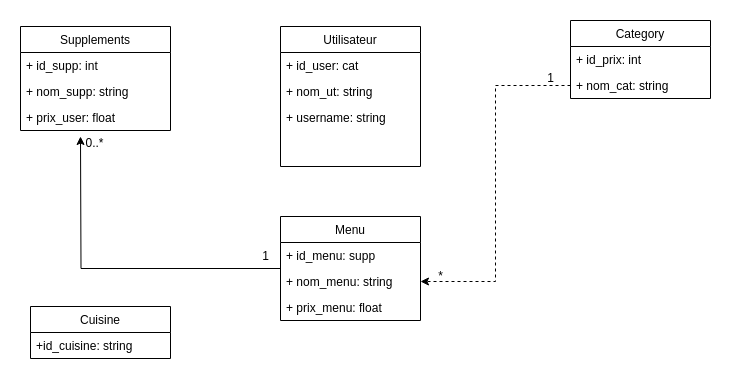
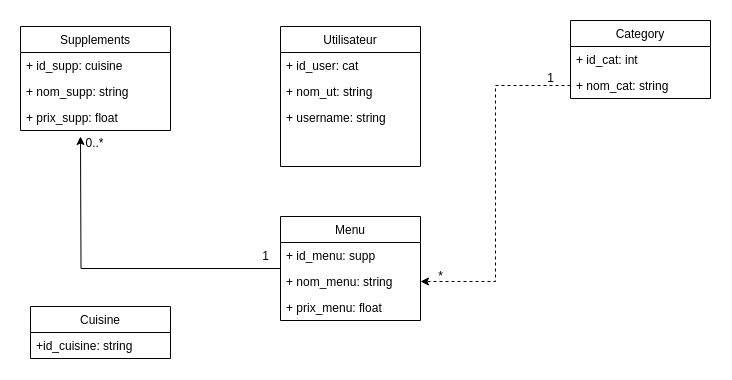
  <mxCell id="0" />
  <mxCell id="1" parent="0" />
  <mxCell id="2" value="Utilisateur" style="swimlane;fontStyle=0;childLayout=stackLayout;horizontal=1;startSize=26;fillColor=none;horizontalStack=0;resizeParent=1;resizeParentMax=0;resizeLast=0;collapsible=1;marginBottom=0;" parent="1" vertex="1"><mxGeometry x="280" y="26" width="140" height="140" as="geometry" /></mxCell>
  <mxCell id="3" value="+ id_user: cat" style="text;strokeColor=none;fillColor=none;align=left;verticalAlign=top;spacingLeft=4;spacingRight=4;overflow=hidden;rotatable=0;points=[[0,0.5],[1,0.5]];portConstraint=eastwest;" parent="2" vertex="1"><mxGeometry y="26" width="140" height="26" as="geometry" /></mxCell>
  <mxCell id="4" value="+ nom_ut: string " style="text;strokeColor=none;fillColor=none;align=left;verticalAlign=top;spacingLeft=4;spacingRight=4;overflow=hidden;rotatable=0;points=[[0,0.5],[1,0.5]];portConstraint=eastwest;" parent="2" vertex="1"><mxGeometry y="52" width="140" height="26" as="geometry" /></mxCell>
  <mxCell id="5" value="+ username: string" style="text;strokeColor=none;fillColor=none;align=left;verticalAlign=top;spacingLeft=4;spacingRight=4;overflow=hidden;rotatable=0;points=[[0,0.5],[1,0.5]];portConstraint=eastwest;" parent="2" vertex="1"><mxGeometry y="78" width="140" height="62" as="geometry" /></mxCell>
  <mxCell id="6" value="Category" style="swimlane;fontStyle=0;childLayout=stackLayout;horizontal=1;startSize=26;fillColor=none;horizontalStack=0;resizeParent=1;resizeParentMax=0;resizeLast=0;collapsible=1;marginBottom=0;" parent="1" vertex="1"><mxGeometry x="570" y="20" width="140" height="78" as="geometry" /></mxCell>
- <mxCell id="7" value="+ id_prix: int" style="text;strokeColor=none;fillColor=none;align=left;verticalAlign=top;spacingLeft=4;spacingRight=4;overflow=hidden;rotatable=0;points=[[0,0.5],[1,0.5]];portConstraint=eastwest;" parent="6" vertex="1"><mxGeometry y="26" width="140" height="26" as="geometry" /></mxCell>
+ <mxCell id="7" value="+ id_cat: int" style="text;strokeColor=none;fillColor=none;align=left;verticalAlign=top;spacingLeft=4;spacingRight=4;overflow=hidden;rotatable=0;points=[[0,0.5],[1,0.5]];portConstraint=eastwest;" parent="6" vertex="1"><mxGeometry y="26" width="140" height="26" as="geometry" /></mxCell>
  <mxCell id="8" value="+ nom_cat: string" style="text;strokeColor=none;fillColor=none;align=left;verticalAlign=top;spacingLeft=4;spacingRight=4;overflow=hidden;rotatable=0;points=[[0,0.5],[1,0.5]];portConstraint=eastwest;" parent="6" vertex="1"><mxGeometry y="52" width="140" height="26" as="geometry" /></mxCell>
  <mxCell id="9" value="Supplements" style="swimlane;fontStyle=0;childLayout=stackLayout;horizontal=1;startSize=26;fillColor=none;horizontalStack=0;resizeParent=1;resizeParentMax=0;resizeLast=0;collapsible=1;marginBottom=0;" parent="1" vertex="1"><mxGeometry x="20" y="26" width="150" height="104" as="geometry" /></mxCell>
- <mxCell id="10" value="+ id_supp: int" style="text;strokeColor=none;fillColor=none;align=left;verticalAlign=top;spacingLeft=4;spacingRight=4;overflow=hidden;rotatable=0;points=[[0,0.5],[1,0.5]];portConstraint=eastwest;" parent="9" vertex="1"><mxGeometry y="26" width="150" height="26" as="geometry" /></mxCell>
+ <mxCell id="10" value="+ id_supp: cuisine" style="text;strokeColor=none;fillColor=none;align=left;verticalAlign=top;spacingLeft=4;spacingRight=4;overflow=hidden;rotatable=0;points=[[0,0.5],[1,0.5]];portConstraint=eastwest;" parent="9" vertex="1"><mxGeometry y="26" width="150" height="26" as="geometry" /></mxCell>
  <mxCell id="11" value="+ nom_supp: string" style="text;strokeColor=none;fillColor=none;align=left;verticalAlign=top;spacingLeft=4;spacingRight=4;overflow=hidden;rotatable=0;points=[[0,0.5],[1,0.5]];portConstraint=eastwest;" parent="9" vertex="1"><mxGeometry y="52" width="150" height="26" as="geometry" /></mxCell>
- <mxCell id="12" value="+ prix_user: float" style="text;strokeColor=none;fillColor=none;align=left;verticalAlign=top;spacingLeft=4;spacingRight=4;overflow=hidden;rotatable=0;points=[[0,0.5],[1,0.5]];portConstraint=eastwest;" parent="9" vertex="1"><mxGeometry y="78" width="150" height="26" as="geometry" /></mxCell>
+ <mxCell id="12" value="+ prix_supp: float" style="text;strokeColor=none;fillColor=none;align=left;verticalAlign=top;spacingLeft=4;spacingRight=4;overflow=hidden;rotatable=0;points=[[0,0.5],[1,0.5]];portConstraint=eastwest;" parent="9" vertex="1"><mxGeometry y="78" width="150" height="26" as="geometry" /></mxCell>
  <mxCell id="13" style="edgeStyle=orthogonalEdgeStyle;rounded=0;orthogonalLoop=1;jettySize=auto;html=1;" parent="1" source="14" edge="1"><mxGeometry relative="1" as="geometry"><mxPoint x="80" y="136" as="targetPoint" /></mxGeometry></mxCell>
  <mxCell id="14" value="Menu" style="swimlane;fontStyle=0;childLayout=stackLayout;horizontal=1;startSize=26;fillColor=none;horizontalStack=0;resizeParent=1;resizeParentMax=0;resizeLast=0;collapsible=1;marginBottom=0;" parent="1" vertex="1"><mxGeometry x="280" y="216" width="140" height="104" as="geometry" /></mxCell>
  <mxCell id="15" value="+ id_menu: supp" style="text;strokeColor=none;fillColor=none;align=left;verticalAlign=top;spacingLeft=4;spacingRight=4;overflow=hidden;rotatable=0;points=[[0,0.5],[1,0.5]];portConstraint=eastwest;" parent="14" vertex="1"><mxGeometry y="26" width="140" height="26" as="geometry" /></mxCell>
  <mxCell id="16" value="+ nom_menu: string " style="text;strokeColor=none;fillColor=none;align=left;verticalAlign=top;spacingLeft=4;spacingRight=4;overflow=hidden;rotatable=0;points=[[0,0.5],[1,0.5]];portConstraint=eastwest;" parent="14" vertex="1"><mxGeometry y="52" width="140" height="26" as="geometry" /></mxCell>
  <mxCell id="17" value="+ prix_menu: float" style="text;strokeColor=none;fillColor=none;align=left;verticalAlign=top;spacingLeft=4;spacingRight=4;overflow=hidden;rotatable=0;points=[[0,0.5],[1,0.5]];portConstraint=eastwest;" parent="14" vertex="1"><mxGeometry y="78" width="140" height="26" as="geometry" /></mxCell>
  <mxCell id="18" style="edgeStyle=orthogonalEdgeStyle;rounded=0;orthogonalLoop=1;jettySize=auto;html=1;exitX=0;exitY=0.5;exitDx=0;exitDy=0;entryX=1;entryY=0.5;entryDx=0;entryDy=0;dashed=1;" parent="1" source="8" target="16" edge="1"><mxGeometry relative="1" as="geometry" /></mxCell>
  <mxCell id="19" value="1" style="text;html=1;resizable=0;autosize=1;align=center;verticalAlign=middle;points=[];fillColor=none;strokeColor=none;rounded=0;" parent="1" vertex="1"><mxGeometry x="540" y="68" width="20" height="20" as="geometry" /></mxCell>
  <mxCell id="20" value="*" style="text;html=1;resizable=0;autosize=1;align=center;verticalAlign=middle;points=[];fillColor=none;strokeColor=none;rounded=0;" parent="1" vertex="1"><mxGeometry x="430" y="266" width="20" height="20" as="geometry" /></mxCell>
  <mxCell id="21" value="1" style="text;html=1;resizable=0;autosize=1;align=center;verticalAlign=middle;points=[];fillColor=none;strokeColor=none;rounded=0;" parent="1" vertex="1"><mxGeometry x="255" y="246" width="20" height="20" as="geometry" /></mxCell>
  <mxCell id="22" value="0..*" style="text;html=1;resizable=0;autosize=1;align=center;verticalAlign=middle;points=[];fillColor=none;strokeColor=none;rounded=0;" parent="1" vertex="1"><mxGeometry x="79" y="133" width="30" height="20" as="geometry" /></mxCell>
  <mxCell id="23" value="Cuisine" style="swimlane;fontStyle=0;childLayout=stackLayout;horizontal=1;startSize=26;fillColor=none;horizontalStack=0;resizeParent=1;resizeParentMax=0;resizeLast=0;collapsible=1;marginBottom=0;" vertex="1" parent="1"><mxGeometry x="30" y="306" width="140" height="52" as="geometry" /></mxCell>
  <mxCell id="24" value="+id_cuisine: string" style="text;strokeColor=none;fillColor=none;align=left;verticalAlign=top;spacingLeft=4;spacingRight=4;overflow=hidden;rotatable=0;points=[[0,0.5],[1,0.5]];portConstraint=eastwest;" vertex="1" parent="23"><mxGeometry y="26" width="140" height="26" as="geometry" /></mxCell>
